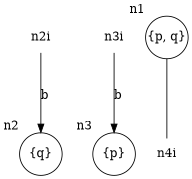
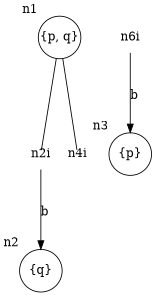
  digraph {
    nodesep=0.5
    rankdir=TB
    ranksep=1
    node [fixedsize=true shape=none]
    n2i [width=0]
    n2 [label="{q}" shape=circle width=.7 xlabel=n2]
-   n3i [width=0]
+   n3i [width=0 label=n6i]
    n4 [label="{p}" shape=circle width=.7 xlabel=n3]
    n4i [width=0]
    n6 [label="{p, q}" shape=circle width=.7 xlabel=n1]
    n2i -> n2 [label=b]
    n3i -> n4 [label=b]
+   n6 -> n2i [arrowsize=0]
    n6 -> n4i [arrowsize=0]
  }
